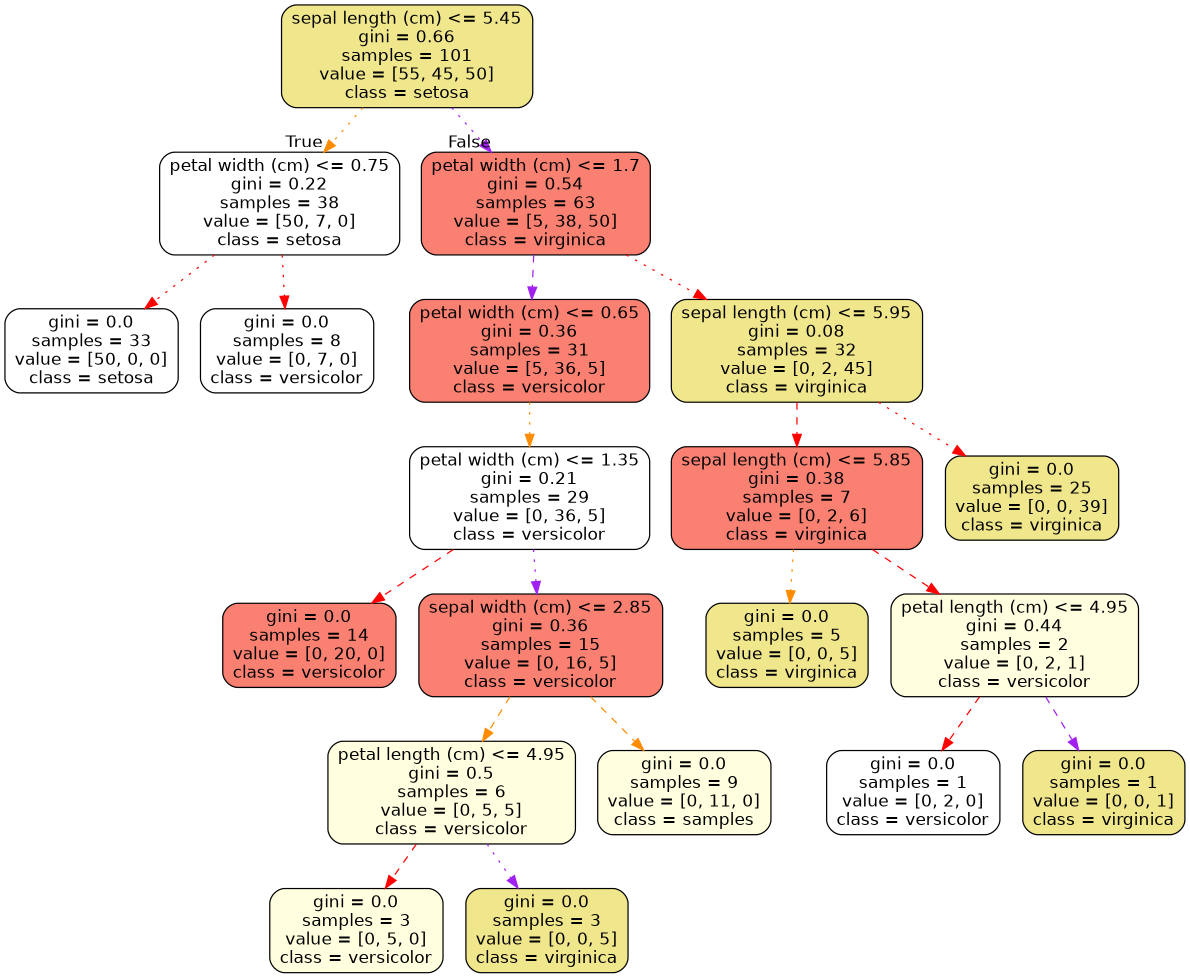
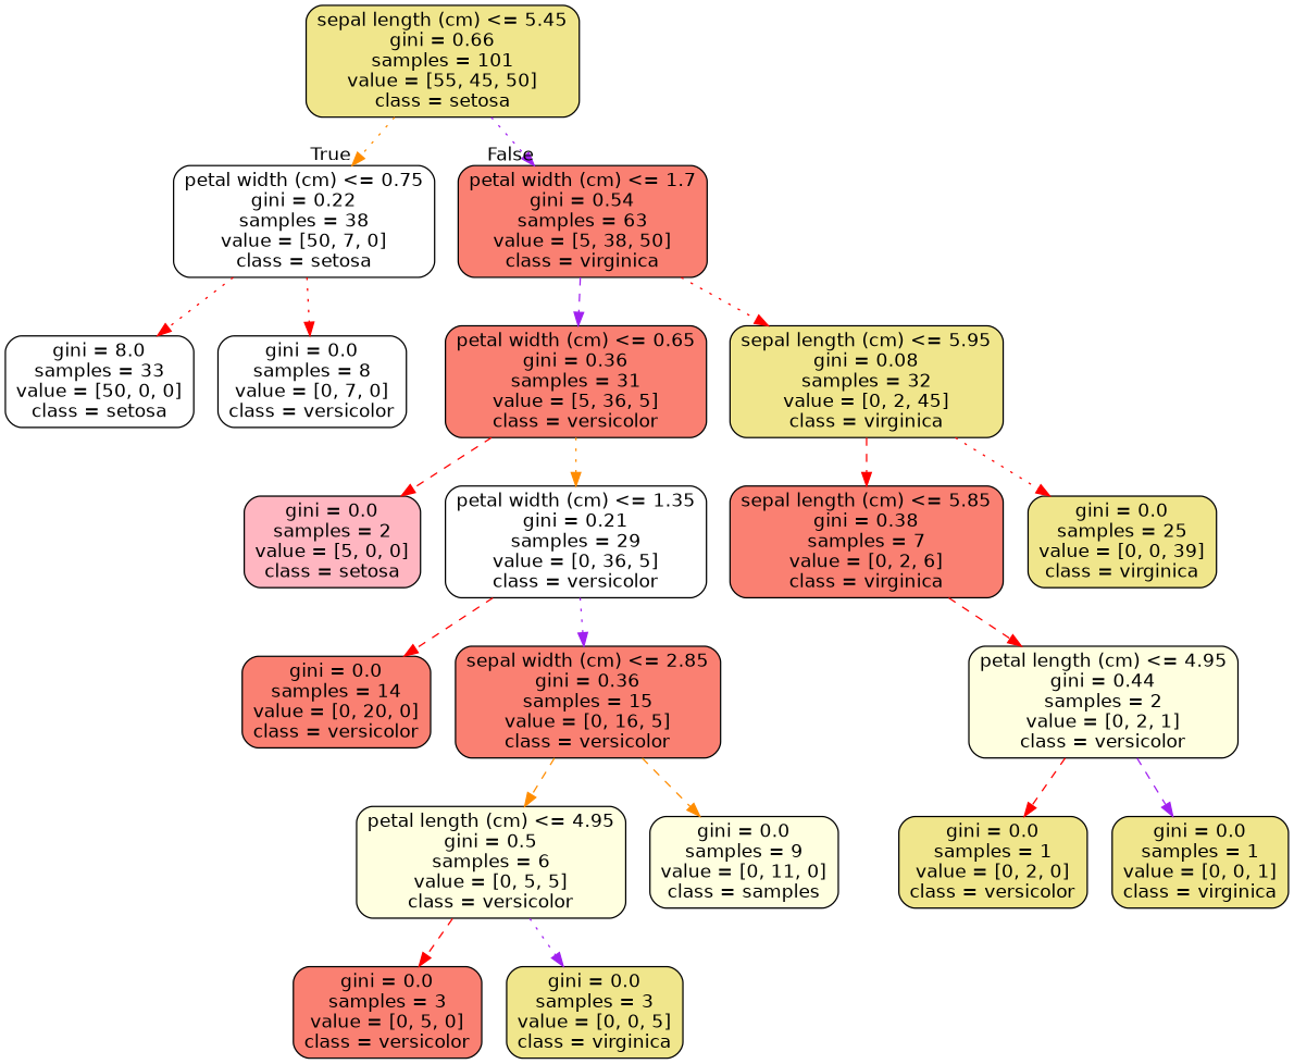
  digraph {
    node [color=black fillcolor=khaki fontname=helvetica shape=box style="filled, rounded"]
    edge [color=red fontname=helvetica style=dotted]
    n1 [label="sepal length (cm) <= 5.45\ngini = 0.66\nsamples = 101\nvalue = [55, 45, 50]\nclass = setosa"]
    n2 [fillcolor=white label="petal width (cm) <= 0.75\ngini = 0.22\nsamples = 38\nvalue = [50, 7, 0]\nclass = setosa"]
    n3 [fillcolor=salmon label="petal width (cm) <= 1.7\ngini = 0.54\nsamples = 63\nvalue = [5, 38, 50]\nclass = virginica"]
-   n4 [fillcolor=white label="gini = 0.0\nsamples = 33\nvalue = [50, 0, 0]\nclass = setosa"]
+   n4 [fillcolor=white label="gini = 8.0\nsamples = 33\nvalue = [50, 0, 0]\nclass = setosa"]
    n5 [fillcolor=white label="gini = 0.0\nsamples = 8\nvalue = [0, 7, 0]\nclass = versicolor"]
    n6 [fillcolor=salmon label="petal width (cm) <= 0.65\ngini = 0.36\nsamples = 31\nvalue = [5, 36, 5]\nclass = versicolor"]
    n7 [label="sepal length (cm) <= 5.95\ngini = 0.08\nsamples = 32\nvalue = [0, 2, 45]\nclass = virginica"]
+   n8 [fillcolor=lightpink label="gini = 0.0\nsamples = 2\nvalue = [5, 0, 0]\nclass = setosa"]
    n9 [fillcolor=white label="petal width (cm) <= 1.35\ngini = 0.21\nsamples = 29\nvalue = [0, 36, 5]\nclass = versicolor"]
    n10 [fillcolor=salmon label="sepal length (cm) <= 5.85\ngini = 0.38\nsamples = 7\nvalue = [0, 2, 6]\nclass = virginica"]
    n11 [label="gini = 0.0\nsamples = 25\nvalue = [0, 0, 39]\nclass = virginica"]
    n12 [fillcolor=salmon label="gini = 0.0\nsamples = 14\nvalue = [0, 20, 0]\nclass = versicolor"]
    n13 [fillcolor=salmon label="sepal width (cm) <= 2.85\ngini = 0.36\nsamples = 15\nvalue = [0, 16, 5]\nclass = versicolor"]
    n14 [fillcolor=lightyellow label="petal length (cm) <= 4.95\ngini = 0.5\nsamples = 6\nvalue = [0, 5, 5]\nclass = versicolor"]
    n15 [fillcolor=lightyellow label="gini = 0.0\nsamples = 9\nvalue = [0, 11, 0]\nclass = samples"]
-   n16 [fillcolor=lightyellow label="gini = 0.0\nsamples = 3\nvalue = [0, 5, 0]\nclass = versicolor"]
+   n16 [fillcolor=salmon label="gini = 0.0\nsamples = 3\nvalue = [0, 5, 0]\nclass = versicolor"]
    n17 [label="gini = 0.0\nsamples = 3\nvalue = [0, 0, 5]\nclass = virginica"]
-   n18 [label="gini = 0.0\nsamples = 5\nvalue = [0, 0, 5]\nclass = virginica"]
    n19 [fillcolor=lightyellow label="petal length (cm) <= 4.95\ngini = 0.44\nsamples = 2\nvalue = [0, 2, 1]\nclass = versicolor"]
-   n20 [fillcolor=white label="gini = 0.0\nsamples = 1\nvalue = [0, 2, 0]\nclass = versicolor"]
+   n20 [label="gini = 0.0\nsamples = 1\nvalue = [0, 2, 0]\nclass = versicolor"]
    n21 [label="gini = 0.0\nsamples = 1\nvalue = [0, 0, 1]\nclass = virginica"]
    n1 -> n2 [color=darkorange headlabel=True labelangle=45 labeldistance=2.5]
    n1 -> n3 [color=purple headlabel=False labelangle=-45 labeldistance=2.5]
    n2 -> n4
    n2 -> n5
    n3 -> n6 [color=purple style=dashed]
    n3 -> n7
+   n6 -> n8 [style=dashed]
    n6 -> n9 [color=darkorange]
    n7 -> n10 [style=dashed]
    n7 -> n11
    n9 -> n12 [style=dashed]
    n9 -> n13 [color=purple]
-   n10 -> n18 [color=darkorange]
    n10 -> n19 [style=dashed]
    n13 -> n14 [color=darkorange style=dashed]
    n13 -> n15 [color=darkorange style=dashed]
    n14 -> n16 [style=dashed]
    n14 -> n17 [color=purple]
    n19 -> n20 [style=dashed]
    n19 -> n21 [color=purple style=dashed]
  }
